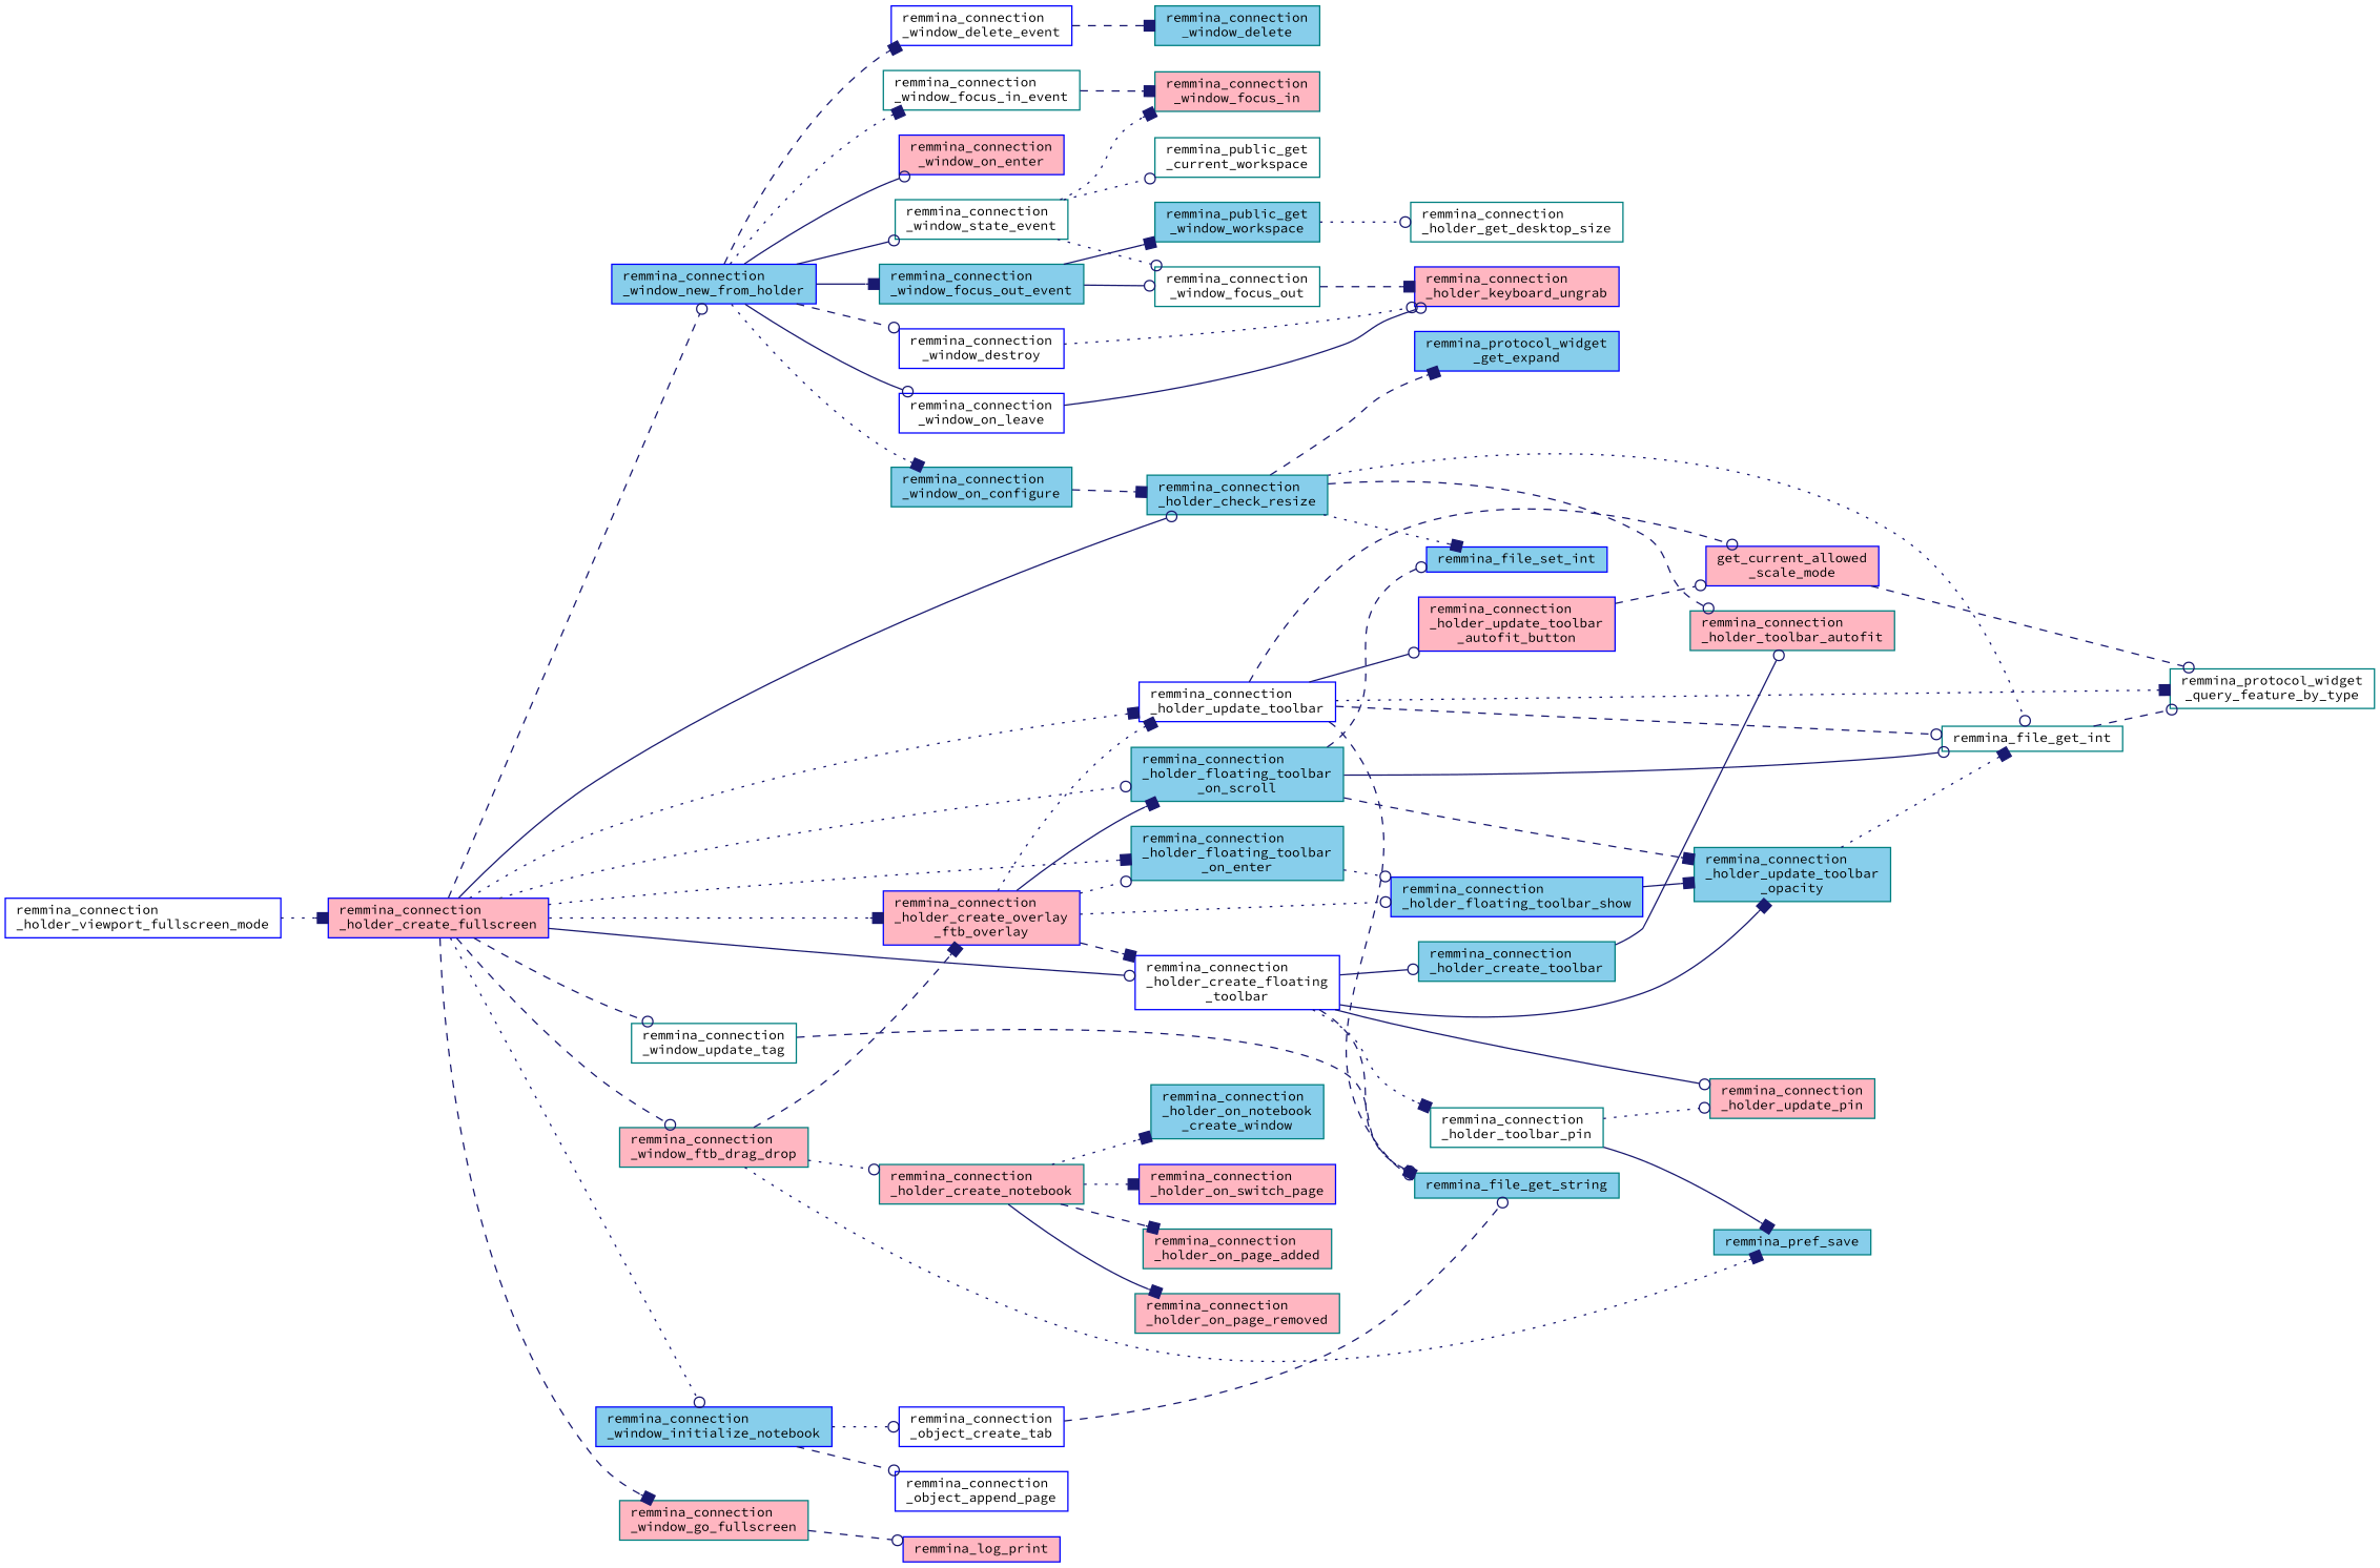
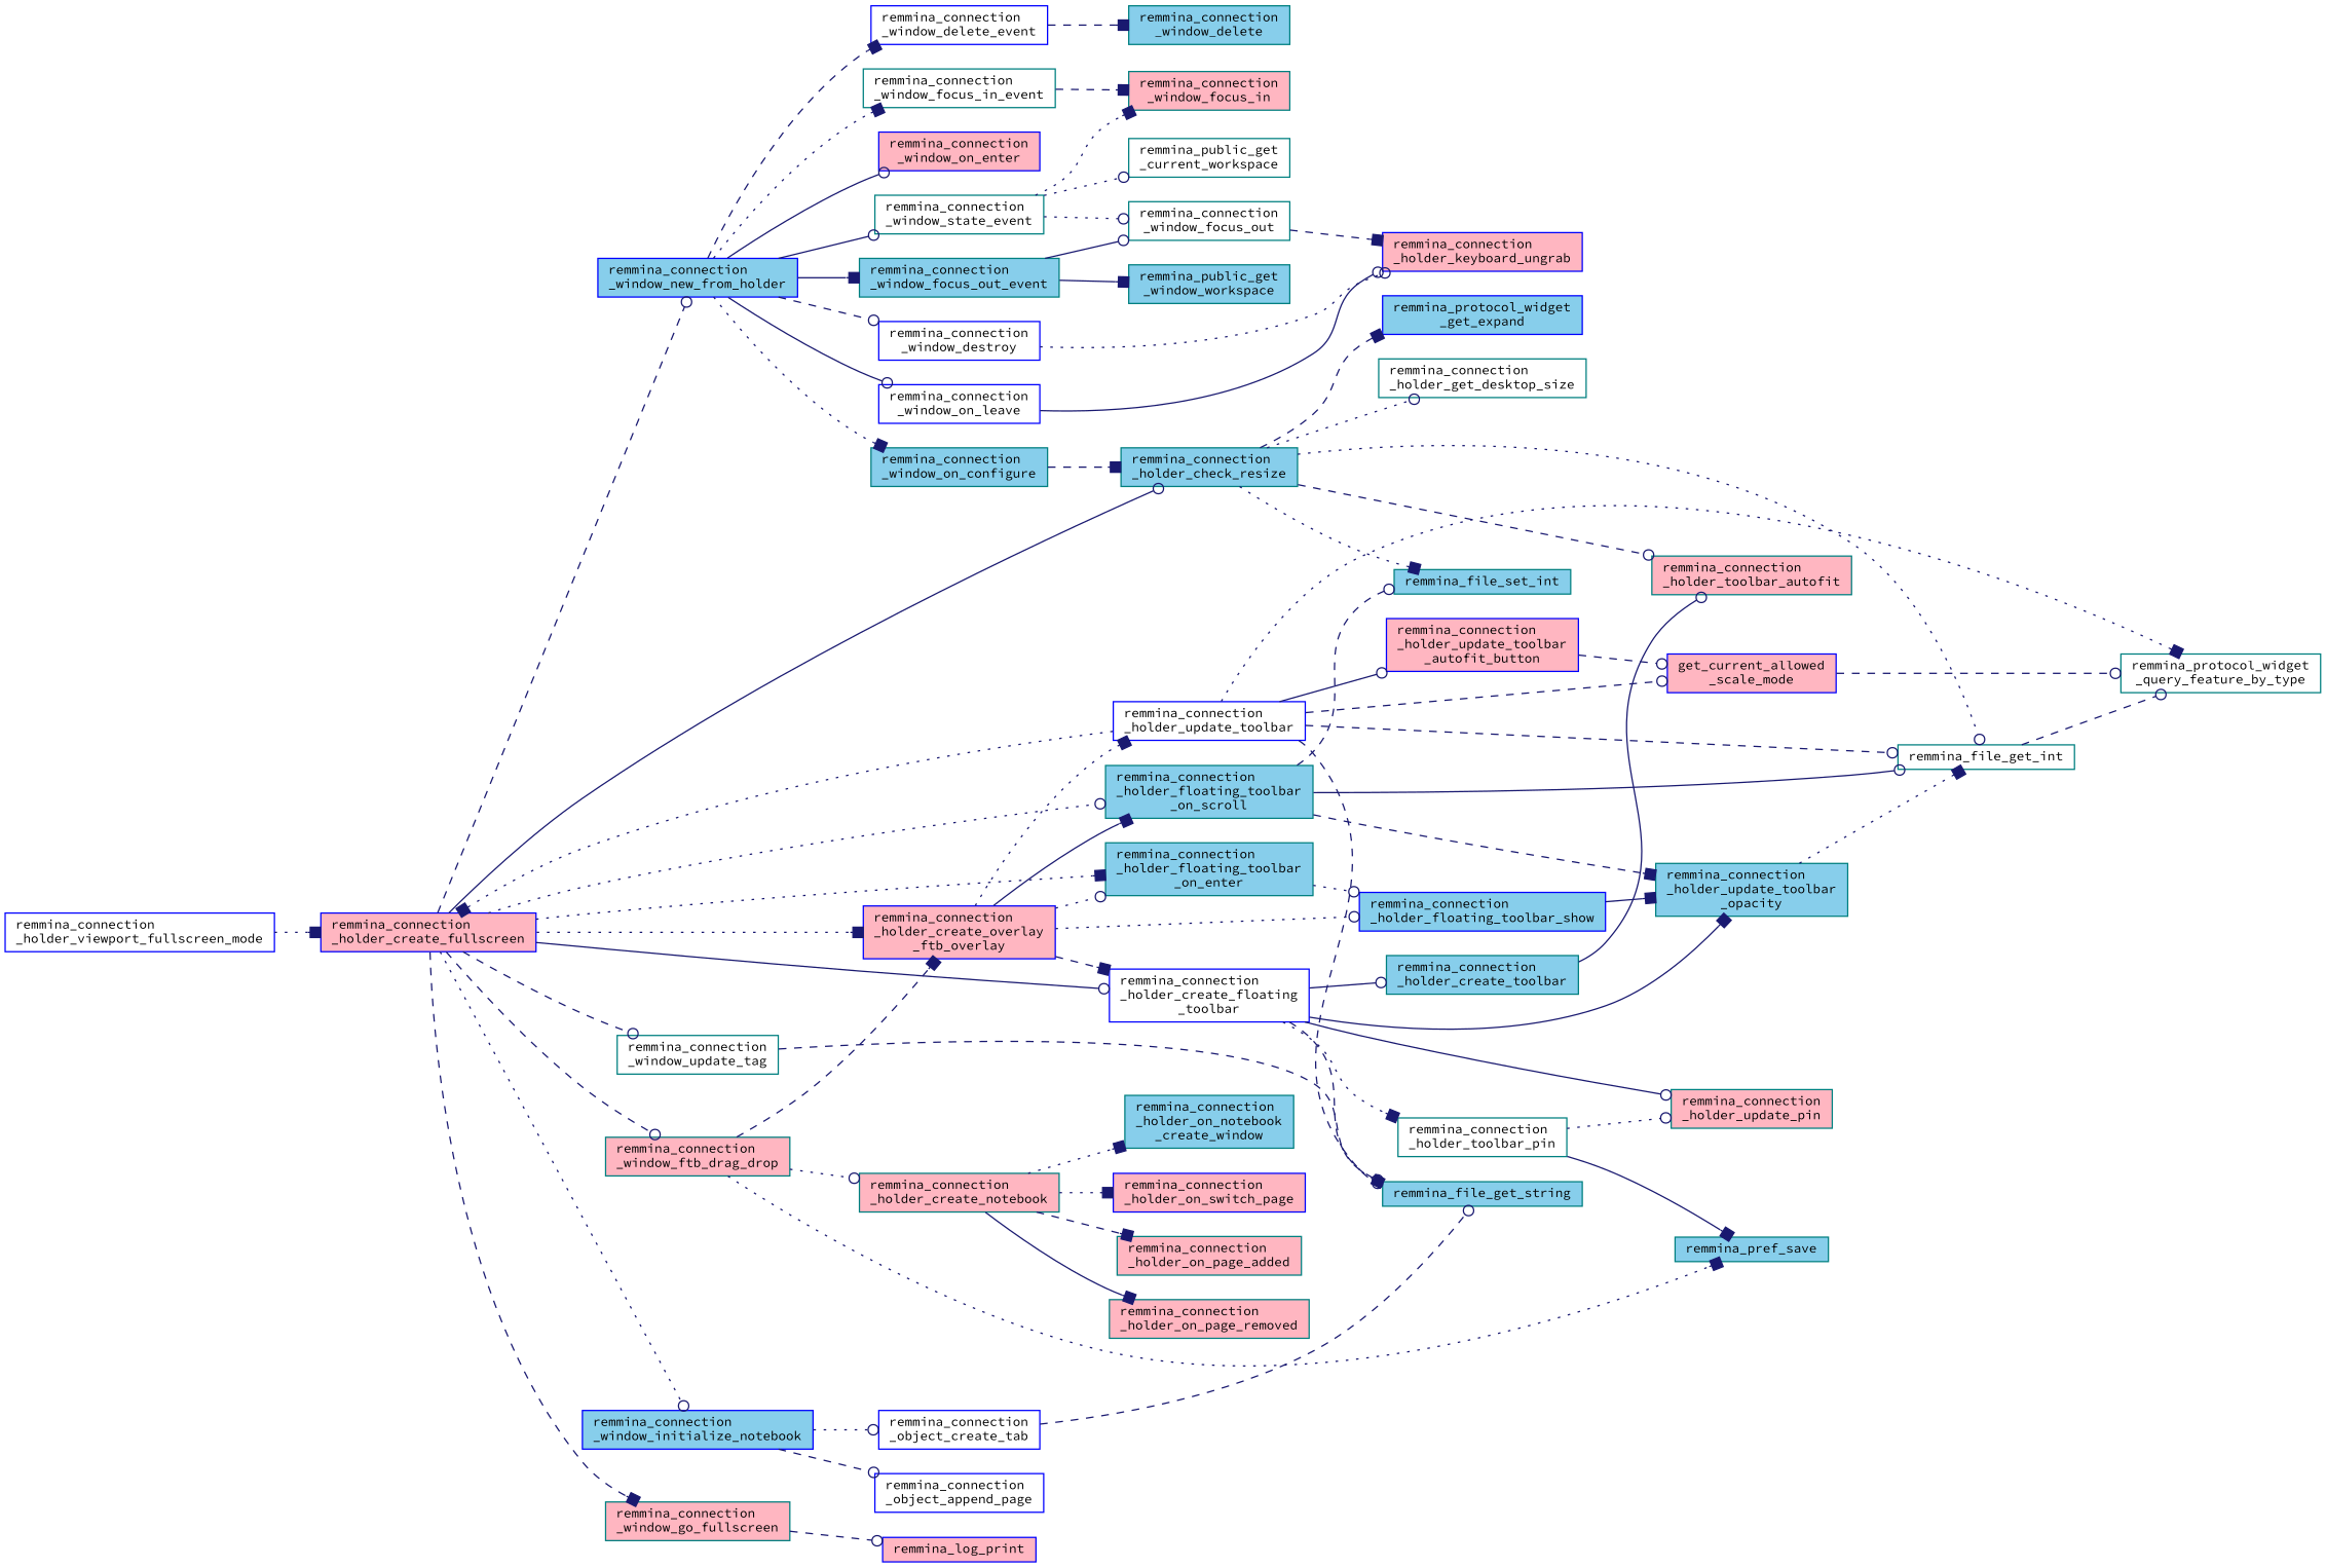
  digraph {
    fontname="Source Code Pro"
    rankdir=LR
    node [color=teal fillcolor=white fontname="Source Code Pro" fontsize=10 shape=record style=filled]
    edge [arrowhead=odot color=midnightblue fontname="Source Code Pro" fontsize=10 labelfontname=Helvetica labelfontsize=10 style=dotted]
    n1 [color=blue fontcolor=black height=0.2 label="remmina_connection\l_holder_viewport_fullscreen_mode" width=0.4]
    n2 [color=blue fillcolor=lightpink height=0.2 label="remmina_connection\l_holder_create_fullscreen" width=0.4]
    n3 [color=blue fillcolor=skyblue height=0.2 label="remmina_connection\l_window_new_from_holder" width=0.4]
    n4 [fillcolor=skyblue height=0.2 label="remmina_connection\l_holder_check_resize" width=0.4]
    n5 [color=blue fillcolor=skyblue height=0.2 label="remmina_connection\l_window_initialize_notebook" width=0.4]
    n6 [height=0.2 label="remmina_connection\l_window_update_tag" width=0.4]
    n7 [color=blue fillcolor=lightpink height=0.2 label="remmina_connection\l_holder_create_overlay\l_ftb_overlay" width=0.4]
    n8 [color=blue height=0.2 label="remmina_connection\l_holder_create_floating\l_toolbar" width=0.4]
    n9 [color=blue height=0.2 label="remmina_connection\l_holder_update_toolbar" width=0.4]
    n10 [fillcolor=skyblue height=0.2 label="remmina_connection\l_holder_floating_toolbar\l_on_enter" width=0.4]
    n11 [fillcolor=skyblue height=0.2 label="remmina_connection\l_holder_floating_toolbar\l_on_scroll" width=0.4]
    n12 [fillcolor=lightpink height=0.2 label="remmina_connection\l_window_ftb_drag_drop" width=0.4]
    n13 [fillcolor=lightpink height=0.2 label="remmina_connection\l_window_go_fullscreen" width=0.4]
    n14 [color=blue height=0.2 label="remmina_connection\l_window_delete_event" width=0.4]
    n15 [color=blue height=0.2 label="remmina_connection\l_window_destroy" width=0.4]
    n16 [height=0.2 label="remmina_connection\l_window_state_event" width=0.4]
    n17 [height=0.2 label="remmina_connection\l_window_focus_in_event" width=0.4]
    n18 [fillcolor=skyblue height=0.2 label="remmina_connection\l_window_focus_out_event" width=0.4]
    n19 [color=blue fillcolor=lightpink height=0.2 label="remmina_connection\l_window_on_enter" width=0.4]
    n20 [color=blue height=0.2 label="remmina_connection\l_window_on_leave" width=0.4]
    n21 [fillcolor=skyblue height=0.2 label="remmina_connection\l_window_on_configure" width=0.4]
    n22 [height=0.2 label="remmina_connection\l_holder_get_desktop_size" width=0.4]
    n23 [color=blue fillcolor=skyblue height=0.2 label="remmina_protocol_widget\l_get_expand" width=0.4]
    n24 [height=0.2 label=remmina_file_get_int width=0.4]
-   n25 [color=blue fillcolor=skyblue height=0.2 label=remmina_file_set_int width=0.4]
+   n25 [fillcolor=skyblue height=0.2 label=remmina_file_set_int width=0.4]
    n26 [fillcolor=lightpink height=0.2 label="remmina_connection\l_holder_toolbar_autofit" width=0.4]
    n27 [fillcolor=lightpink height=0.2 label="remmina_connection\l_holder_create_notebook" width=0.4]
    n28 [fillcolor=skyblue height=0.2 label="remmina_connection\l_holder_on_notebook\l_create_window" width=0.4]
    n29 [color=blue fillcolor=lightpink height=0.2 label="remmina_connection\l_holder_on_switch_page" width=0.4]
    n30 [fillcolor=lightpink height=0.2 label="remmina_connection\l_holder_on_page_added" width=0.4]
    n31 [fillcolor=lightpink height=0.2 label="remmina_connection\l_holder_on_page_removed" width=0.4]
    n32 [color=blue height=0.2 label="remmina_connection\l_object_create_tab" width=0.4]
    n33 [color=blue height=0.2 label="remmina_connection\l_object_append_page" width=0.4]
    n34 [fillcolor=skyblue height=0.2 label=remmina_file_get_string width=0.4]
    n35 [color=blue fillcolor=skyblue height=0.2 label="remmina_connection\l_holder_floating_toolbar_show" width=0.4]
    n36 [fillcolor=skyblue height=0.2 label="remmina_connection\l_holder_create_toolbar" width=0.4]
    n37 [height=0.2 label="remmina_connection\l_holder_toolbar_pin" width=0.4]
    n38 [fillcolor=lightpink height=0.2 label="remmina_connection\l_holder_update_pin" width=0.4]
    n39 [fillcolor=skyblue height=0.2 label="remmina_connection\l_holder_update_toolbar\l_opacity" width=0.4]
    n40 [color=blue fillcolor=lightpink height=0.2 label="remmina_connection\l_holder_update_toolbar\l_autofit_button" width=0.4]
    n41 [color=blue fillcolor=lightpink height=0.2 label="get_current_allowed\l_scale_mode" width=0.4]
    n42 [height=0.2 label="remmina_protocol_widget\l_query_feature_by_type" width=0.4]
    n43 [fillcolor=skyblue height=0.2 label=remmina_pref_save width=0.4]
    n44 [color=blue fillcolor=lightpink height=0.2 label=remmina_log_print width=0.4]
    n45 [fillcolor=skyblue height=0.2 label="remmina_connection\l_window_delete" width=0.4]
    n46 [color=blue fillcolor=lightpink height=0.2 label="remmina_connection\l_holder_keyboard_ungrab" width=0.4]
    n47 [fillcolor=lightpink height=0.2 label="remmina_connection\l_window_focus_in" width=0.4]
    n48 [height=0.2 label="remmina_connection\l_window_focus_out" width=0.4]
    n49 [height=0.2 label="remmina_public_get\l_current_workspace" width=0.4]
    n50 [fillcolor=skyblue height=0.2 label="remmina_public_get\l_window_workspace" width=0.4]
    n1 -> n2 [arrowhead=box]
    n2 -> n3 [style=dashed]
    n2 -> n4 [style=solid]
    n2 -> n5
    n2 -> n6 [style=dashed]
    n2 -> n7 [arrowhead=box]
    n2 -> n8 [style=solid]
-   n2 -> n9 [arrowhead=box]
+   n9 -> n2 [arrowhead=box]
    n2 -> n10 [arrowhead=box]
    n2 -> n11
    n2 -> n12 [style=dashed]
    n2 -> n13 [arrowhead=box style=dashed]
    n3 -> n14 [arrowhead=box style=dashed]
    n3 -> n15 [style=dashed]
    n3 -> n16 [style=solid]
    n3 -> n17 [arrowhead=box]
    n3 -> n18 [arrowhead=box style=solid]
    n3 -> n19 [style=solid]
    n3 -> n20 [style=solid]
    n3 -> n21 [arrowhead=box]
-   n50 -> n22
+   n4 -> n22
    n4 -> n23 [arrowhead=box style=dashed]
    n4 -> n24
    n4 -> n25 [arrowhead=box]
    n4 -> n26 [style=dashed]
    n5 -> n32
    n5 -> n33 [style=dashed]
    n6 -> n34 [style=dashed]
    n7 -> n8 [arrowhead=box style=dashed]
    n7 -> n9 [arrowhead=box]
    n7 -> n10
    n7 -> n11 [arrowhead=box style=solid]
    n7 -> n35
    n8 -> n34 [arrowhead=box style=dashed]
    n8 -> n36 [style=solid]
    n8 -> n37 [arrowhead=box]
    n8 -> n38 [style=solid]
    n8 -> n39 [arrowhead=box style=solid]
    n9 -> n24 [style=dashed]
    n9 -> n34 [style=dashed]
    n9 -> n40 [style=solid]
    n9 -> n41 [style=dashed]
    n9 -> n42 [arrowhead=box]
    n10 -> n35
    n11 -> n24 [style=solid]
    n11 -> n25 [style=dashed]
    n11 -> n39 [arrowhead=box style=dashed]
    n12 -> n7 [arrowhead=box style=dashed]
    n12 -> n27
    n12 -> n43 [arrowhead=box]
    n13 -> n44 [style=dashed]
    n14 -> n45 [arrowhead=box style=dashed]
    n15 -> n46
    n16 -> n47 [arrowhead=box]
    n16 -> n48
    n16 -> n49
    n17 -> n47 [arrowhead=box style=dashed]
    n18 -> n48 [style=solid]
    n18 -> n50 [arrowhead=box style=solid]
    n20 -> n46 [style=solid]
    n21 -> n4 [arrowhead=box style=dashed]
    n24 -> n42 [style=dashed]
    n27 -> n28 [arrowhead=box]
    n27 -> n29 [arrowhead=box]
    n27 -> n30 [arrowhead=box style=dashed]
    n27 -> n31 [arrowhead=box style=solid]
    n32 -> n34 [style=dashed]
    n35 -> n39 [arrowhead=box style=solid]
    n36 -> n26 [style=solid]
    n37 -> n38
    n37 -> n43 [arrowhead=box style=solid]
    n39 -> n24 [arrowhead=box]
    n40 -> n41 [style=dashed]
    n41 -> n42 [style=dashed]
    n48 -> n46 [arrowhead=box style=dashed]
  }
